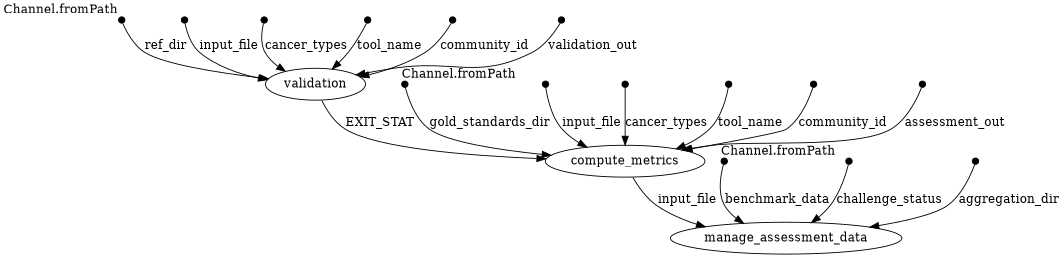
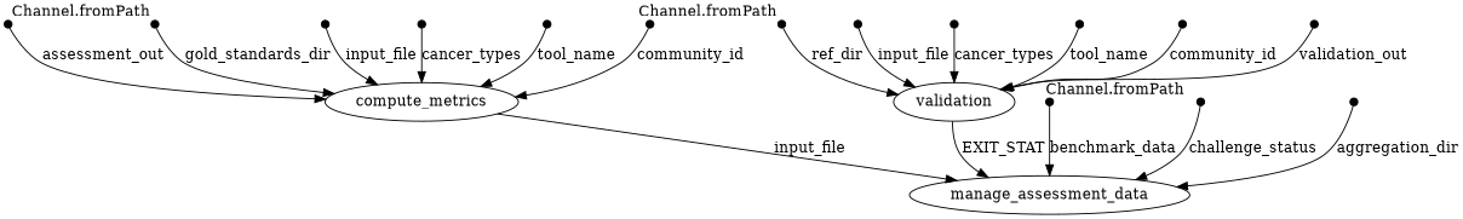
  digraph {
    node [fixedsize=true shape=point]
    p0 [width=0.1 xlabel="Channel.fromPath"]
    n2 [label=validation fixedsize="" shape=""]
    n3 [label=compute_metrics fixedsize="" shape=""]
    n4 [label=manage_assessment_data fixedsize="" shape=""]
    p1 [width=0.1 xlabel="Channel.fromPath"]
    p2 [width=0.1 xlabel="Channel.fromPath"]
    p3 [width=0.1]
    p4 [width=0.1]
    p5 [width=0.1]
    p6 [width=0.1]
    p7 [width=0.1]
    p9 [width=0.1]
    p10 [width=0.1]
    p11 [width=0.1]
    p12 [width=0.1]
    p13 [width=0.1]
    p15 [width=0.1]
    p16 [width=0.1]
    p0 -> n2 [label=ref_dir]
-   n2 -> n3 [label=EXIT_STAT]
+   n2 -> n4 [label=EXIT_STAT]
    n3 -> n4 [label=input_file]
    p1 -> n3 [label=gold_standards_dir]
    p2 -> n4 [label=benchmark_data]
    p3 -> n2 [label=input_file]
    p4 -> n2 [label=cancer_types]
    p5 -> n2 [label=tool_name]
    p6 -> n2 [label=community_id]
    p7 -> n2 [label=validation_out]
    p9 -> n3 [label=input_file]
    p10 -> n3 [label=cancer_types]
    p11 -> n3 [label=tool_name]
    p12 -> n3 [label=community_id]
    p13 -> n3 [label=assessment_out]
    p15 -> n4 [label=challenge_status]
    p16 -> n4 [label=aggregation_dir]
  }
